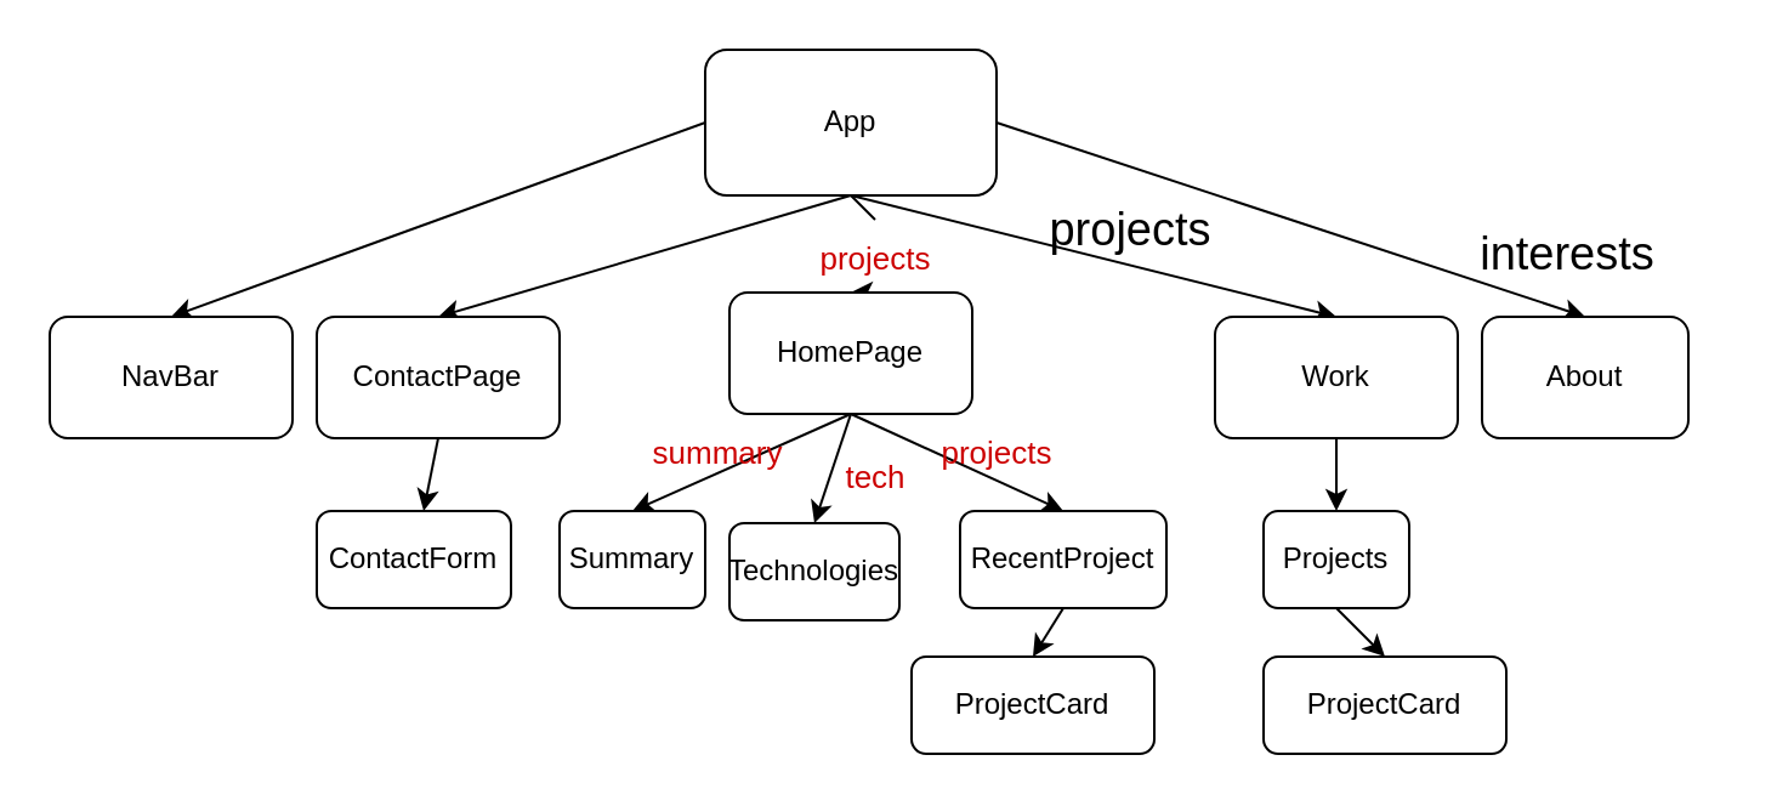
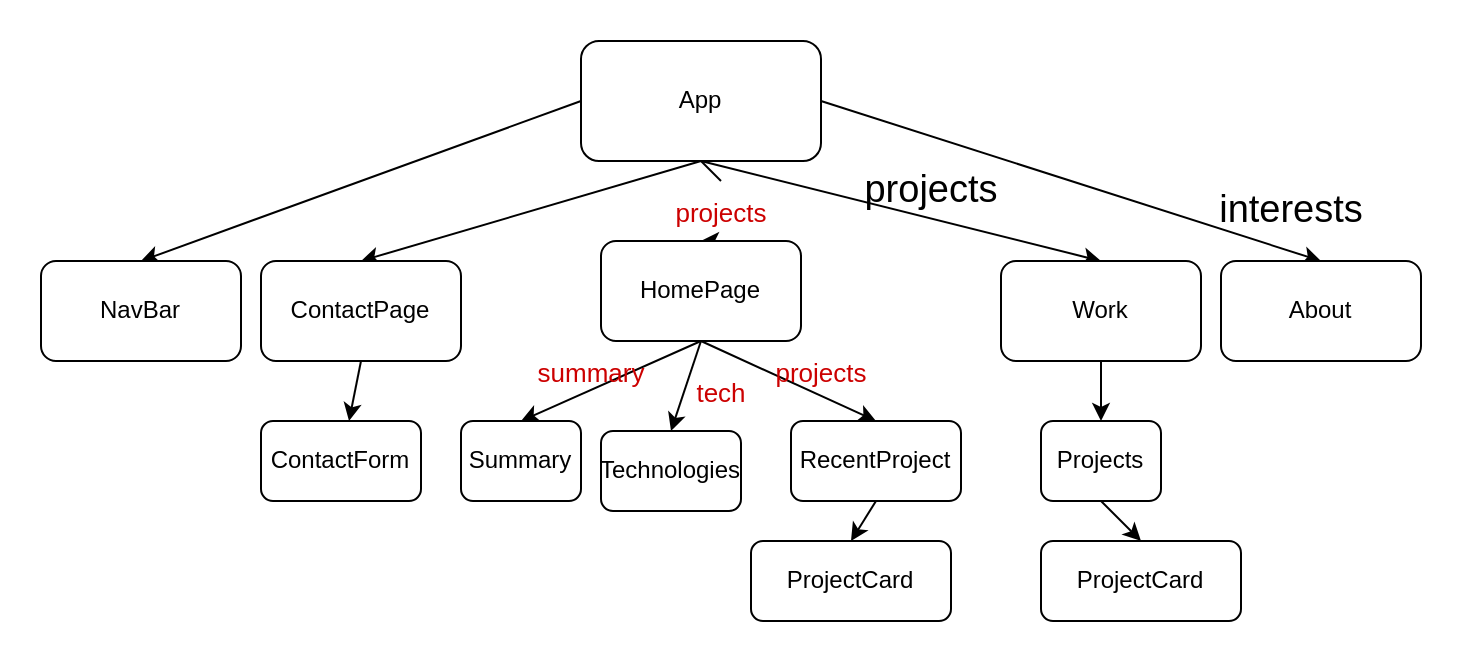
  <mxCell id="0" />
  <mxCell id="1" parent="0" />
  <mxCell id="2" style="edgeStyle=none;html=1;exitX=0.5;exitY=1;exitDx=0;exitDy=0;entryX=0.5;entryY=0;entryDx=0;entryDy=0;fontSize=19;startArrow=none;" edge="1" parent="1" source="33" target="18"><mxGeometry relative="1" as="geometry" /></mxCell>
  <mxCell id="3" style="edgeStyle=none;html=1;exitX=0.5;exitY=1;exitDx=0;exitDy=0;entryX=0.5;entryY=0;entryDx=0;entryDy=0;fontSize=19;" edge="1" parent="1" source="7" target="20"><mxGeometry relative="1" as="geometry" /></mxCell>
  <mxCell id="4" style="edgeStyle=none;html=1;exitX=0.5;exitY=1;exitDx=0;exitDy=0;entryX=0.5;entryY=0;entryDx=0;entryDy=0;fontSize=19;" edge="1" parent="1" source="7" target="12"><mxGeometry relative="1" as="geometry" /></mxCell>
  <mxCell id="5" style="edgeStyle=none;html=1;exitX=0;exitY=0.5;exitDx=0;exitDy=0;entryX=0.5;entryY=0;entryDx=0;entryDy=0;fontSize=19;" edge="1" parent="1" source="7" target="9"><mxGeometry relative="1" as="geometry" /></mxCell>
  <mxCell id="6" style="edgeStyle=none;html=1;exitX=1;exitY=0.5;exitDx=0;exitDy=0;entryX=0.5;entryY=0;entryDx=0;entryDy=0;fontSize=19;" edge="1" parent="1" source="7" target="28"><mxGeometry relative="1" as="geometry" /></mxCell>
  <mxCell id="7" value="App" style="rounded=1;whiteSpace=wrap;html=1;" vertex="1" parent="1"><mxGeometry x="290" y="20" width="120" height="60" as="geometry" /></mxCell>
  <mxCell id="8" value="Summary" style="rounded=1;whiteSpace=wrap;html=1;" vertex="1" parent="1"><mxGeometry x="230" y="210" width="60" height="40" as="geometry" /></mxCell>
  <mxCell id="9" value="NavBar" style="rounded=1;whiteSpace=wrap;html=1;" vertex="1" parent="1"><mxGeometry x="20" y="130" width="100" height="50" as="geometry" /></mxCell>
  <mxCell id="10" value="Technologies" style="rounded=1;whiteSpace=wrap;html=1;" vertex="1" parent="1"><mxGeometry x="300" y="215" width="70" height="40" as="geometry" /></mxCell>
  <mxCell id="11" style="edgeStyle=none;html=1;exitX=0.5;exitY=1;exitDx=0;exitDy=0;" edge="1" parent="1" source="12" target="25"><mxGeometry relative="1" as="geometry" /></mxCell>
  <mxCell id="12" value="ContactPage" style="rounded=1;whiteSpace=wrap;html=1;" vertex="1" parent="1"><mxGeometry x="130" y="130" width="100" height="50" as="geometry" /></mxCell>
  <mxCell id="13" style="edgeStyle=none;html=1;exitX=0.5;exitY=1;exitDx=0;exitDy=0;entryX=0.5;entryY=0;entryDx=0;entryDy=0;" edge="1" parent="1" source="14" target="24"><mxGeometry relative="1" as="geometry" /></mxCell>
  <mxCell id="14" value="RecentProject" style="rounded=1;whiteSpace=wrap;html=1;" vertex="1" parent="1"><mxGeometry x="395" y="210" width="85" height="40" as="geometry" /></mxCell>
  <mxCell id="15" style="edgeStyle=none;html=1;exitX=0.5;exitY=1;exitDx=0;exitDy=0;entryX=0.5;entryY=0;entryDx=0;entryDy=0;" edge="1" parent="1" source="18" target="8"><mxGeometry relative="1" as="geometry" /></mxCell>
  <mxCell id="16" style="edgeStyle=none;html=1;exitX=0.5;exitY=1;exitDx=0;exitDy=0;entryX=0.5;entryY=0;entryDx=0;entryDy=0;" edge="1" parent="1" source="18" target="10"><mxGeometry relative="1" as="geometry" /></mxCell>
  <mxCell id="17" style="edgeStyle=none;html=1;exitX=0.5;exitY=1;exitDx=0;exitDy=0;entryX=0.5;entryY=0;entryDx=0;entryDy=0;" edge="1" parent="1" source="18" target="14"><mxGeometry relative="1" as="geometry" /></mxCell>
  <mxCell id="18" value="HomePage" style="rounded=1;whiteSpace=wrap;html=1;" vertex="1" parent="1"><mxGeometry x="300" y="120" width="100" height="50" as="geometry" /></mxCell>
  <mxCell id="19" style="edgeStyle=none;html=1;exitX=0.5;exitY=1;exitDx=0;exitDy=0;entryX=0.5;entryY=0;entryDx=0;entryDy=0;" edge="1" parent="1" source="20" target="23"><mxGeometry relative="1" as="geometry" /></mxCell>
  <mxCell id="20" value="Work" style="rounded=1;whiteSpace=wrap;html=1;" vertex="1" parent="1"><mxGeometry x="500" y="130" width="100" height="50" as="geometry" /></mxCell>
  <mxCell id="21" value="ProjectCard" style="rounded=1;whiteSpace=wrap;html=1;" vertex="1" parent="1"><mxGeometry x="520" y="270" width="100" height="40" as="geometry" /></mxCell>
  <mxCell id="22" style="edgeStyle=none;html=1;exitX=0.5;exitY=1;exitDx=0;exitDy=0;entryX=0.5;entryY=0;entryDx=0;entryDy=0;" edge="1" parent="1" source="23" target="21"><mxGeometry relative="1" as="geometry" /></mxCell>
  <mxCell id="23" value="Projects" style="rounded=1;whiteSpace=wrap;html=1;" vertex="1" parent="1"><mxGeometry x="520" y="210" width="60" height="40" as="geometry" /></mxCell>
  <mxCell id="24" value="ProjectCard" style="rounded=1;whiteSpace=wrap;html=1;" vertex="1" parent="1"><mxGeometry x="375" y="270" width="100" height="40" as="geometry" /></mxCell>
  <mxCell id="25" value="ContactForm" style="rounded=1;whiteSpace=wrap;html=1;" vertex="1" parent="1"><mxGeometry x="130" y="210" width="80" height="40" as="geometry" /></mxCell>
  <mxCell id="26" value="&lt;span style=&quot;font-weight: normal;&quot;&gt;interests&lt;/span&gt;&lt;span style=&quot;color: rgba(0, 0, 0, 0); font-family: monospace; font-size: 0px; font-weight: 400; text-align: start;&quot;&gt;%3CmxGraphModel%3E%3Croot%3E%3CmxCell%20id%3D%220%22%2F%3E%3CmxCell%20id%3D%221%22%20parent%3D%220%22%2F%3E%3CmxCell%20id%3D%222%22%20value%3D%22Summary%22%20style%3D%22rounded%3D1%3BwhiteSpace%3Dwrap%3Bhtml%3D1%3B%22%20vertex%3D%221%22%20parent%3D%221%22%3E%3CmxGeometry%20x%3D%22200%22%20y%3D%22230%22%20width%3D%2260%22%20height%3D%2240%22%20as%3D%22geometry%22%2F%3E%3C%2FmxCell%3E%3C%2Froot%3E%3C%2FmxGraphModel%3E&lt;/span&gt;" style="text;strokeColor=none;fillColor=none;html=1;fontSize=19;fontStyle=1;verticalAlign=middle;align=center;" vertex="1" parent="1"><mxGeometry x="610" y="90" width="70" height="30" as="geometry" /></mxCell>
  <mxCell id="27" value="&lt;span style=&quot;font-weight: 400;&quot;&gt;projects&lt;/span&gt;" style="text;strokeColor=none;fillColor=none;html=1;fontSize=19;fontStyle=1;verticalAlign=middle;align=center;" vertex="1" parent="1"><mxGeometry x="430" y="80" width="70" height="30" as="geometry" /></mxCell>
- <mxCell id="28" value="About" style="rounded=1;whiteSpace=wrap;html=1;" vertex="1" parent="1"><mxGeometry x="610" y="130" width="85" height="50" as="geometry" /></mxCell>
+ <mxCell id="28" value="About" style="rounded=1;whiteSpace=wrap;html=1;" vertex="1" parent="1"><mxGeometry x="610" y="130" width="100" height="50" as="geometry" /></mxCell>
  <mxCell id="29" value="&lt;span style=&quot;font-weight: 400;&quot;&gt;&lt;font style=&quot;font-size: 13px;&quot;&gt;summary&lt;/font&gt;&lt;/span&gt;" style="text;strokeColor=none;fillColor=none;html=1;fontSize=19;fontStyle=1;verticalAlign=middle;align=center;fontColor=#CC0000;" vertex="1" parent="1"><mxGeometry x="280" y="180" width="30" height="10" as="geometry" /></mxCell>
  <mxCell id="30" value="&lt;span style=&quot;font-weight: 400;&quot;&gt;&lt;font style=&quot;font-size: 13px;&quot;&gt;tech&lt;/font&gt;&lt;/span&gt;" style="text;strokeColor=none;fillColor=none;html=1;fontSize=19;fontStyle=1;verticalAlign=middle;align=center;fontColor=#CC0000;" vertex="1" parent="1"><mxGeometry x="345" y="190" width="30" height="10" as="geometry" /></mxCell>
  <mxCell id="31" value="&lt;span style=&quot;font-weight: 400;&quot;&gt;&lt;font style=&quot;font-size: 13px;&quot;&gt;projects&lt;/font&gt;&lt;/span&gt;" style="text;strokeColor=none;fillColor=none;html=1;fontSize=19;fontStyle=1;verticalAlign=middle;align=center;fontColor=#CC0000;" vertex="1" parent="1"><mxGeometry x="380" y="170" width="60" height="30" as="geometry" /></mxCell>
  <mxCell id="32" value="" style="edgeStyle=none;html=1;exitX=0.5;exitY=1;exitDx=0;exitDy=0;entryX=0.5;entryY=0;entryDx=0;entryDy=0;fontSize=19;endArrow=none;" edge="1" parent="1" source="7" target="33"><mxGeometry relative="1" as="geometry"><mxPoint x="350" y="80" as="sourcePoint" /><mxPoint x="350" y="120" as="targetPoint" /></mxGeometry></mxCell>
  <mxCell id="33" value="&lt;span style=&quot;font-weight: 400;&quot;&gt;&lt;font style=&quot;font-size: 13px;&quot;&gt;projects&lt;/font&gt;&lt;/span&gt;" style="text;strokeColor=none;fillColor=none;html=1;fontSize=19;fontStyle=1;verticalAlign=middle;align=center;fontColor=#CC0000;" vertex="1" parent="1"><mxGeometry x="330" y="90" width="60" height="30" as="geometry" /></mxCell>
